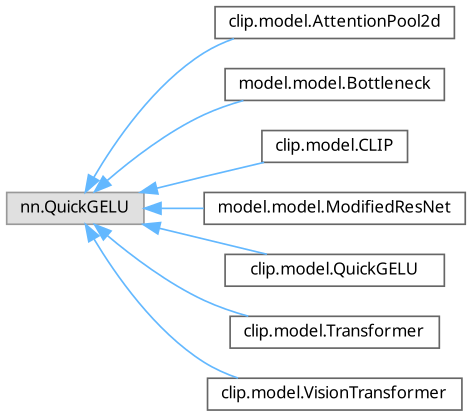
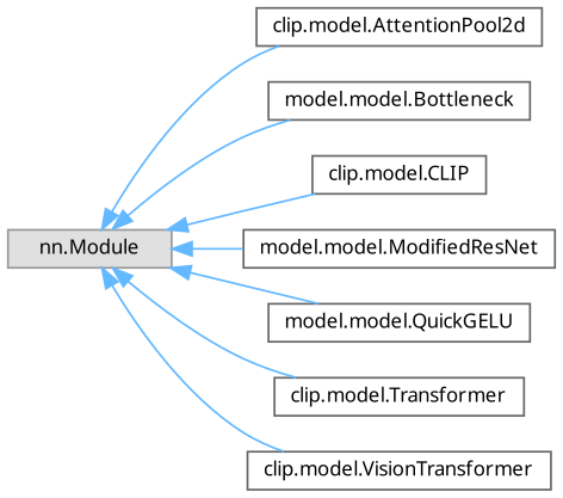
  digraph {
    fontname="Noto Sans"
    rankdir=LR
    node [color=grey40 fillcolor=white fontname="Noto Sans" fontsize=10 shape=box style=filled]
    edge [color=steelblue1 dir=back fontname="Noto Sans" fontsize=10 labelfontname=Helvetica labelfontsize=10 style=solid]
-   n1 [color=grey60 fillcolor="#E0E0E0" height=0.2 label="nn.QuickGELU" width=0.4]
+   n1 [color=grey60 fillcolor="#E0E0E0" height=0.2 label="nn.Module" width=0.4]
    n2 [height=0.2 label="clip.model.AttentionPool2d" width=0.4]
    n3 [height=0.2 label="model.model.Bottleneck" width=0.4]
    n4 [height=0.2 label="clip.model.CLIP" width=0.4]
    n5 [height=0.2 label="model.model.ModifiedResNet" width=0.4]
-   n6 [height=0.2 label="clip.model.QuickGELU" width=0.4]
+   n6 [height=0.2 label="model.model.QuickGELU" width=0.4]
    n7 [height=0.2 label="clip.model.Transformer" width=0.4]
    n8 [height=0.2 label="clip.model.VisionTransformer" width=0.4]
    n1 -> n2
    n1 -> n3
    n1 -> n4
    n1 -> n5
    n1 -> n6
    n1 -> n7
    n1 -> n8
  }
